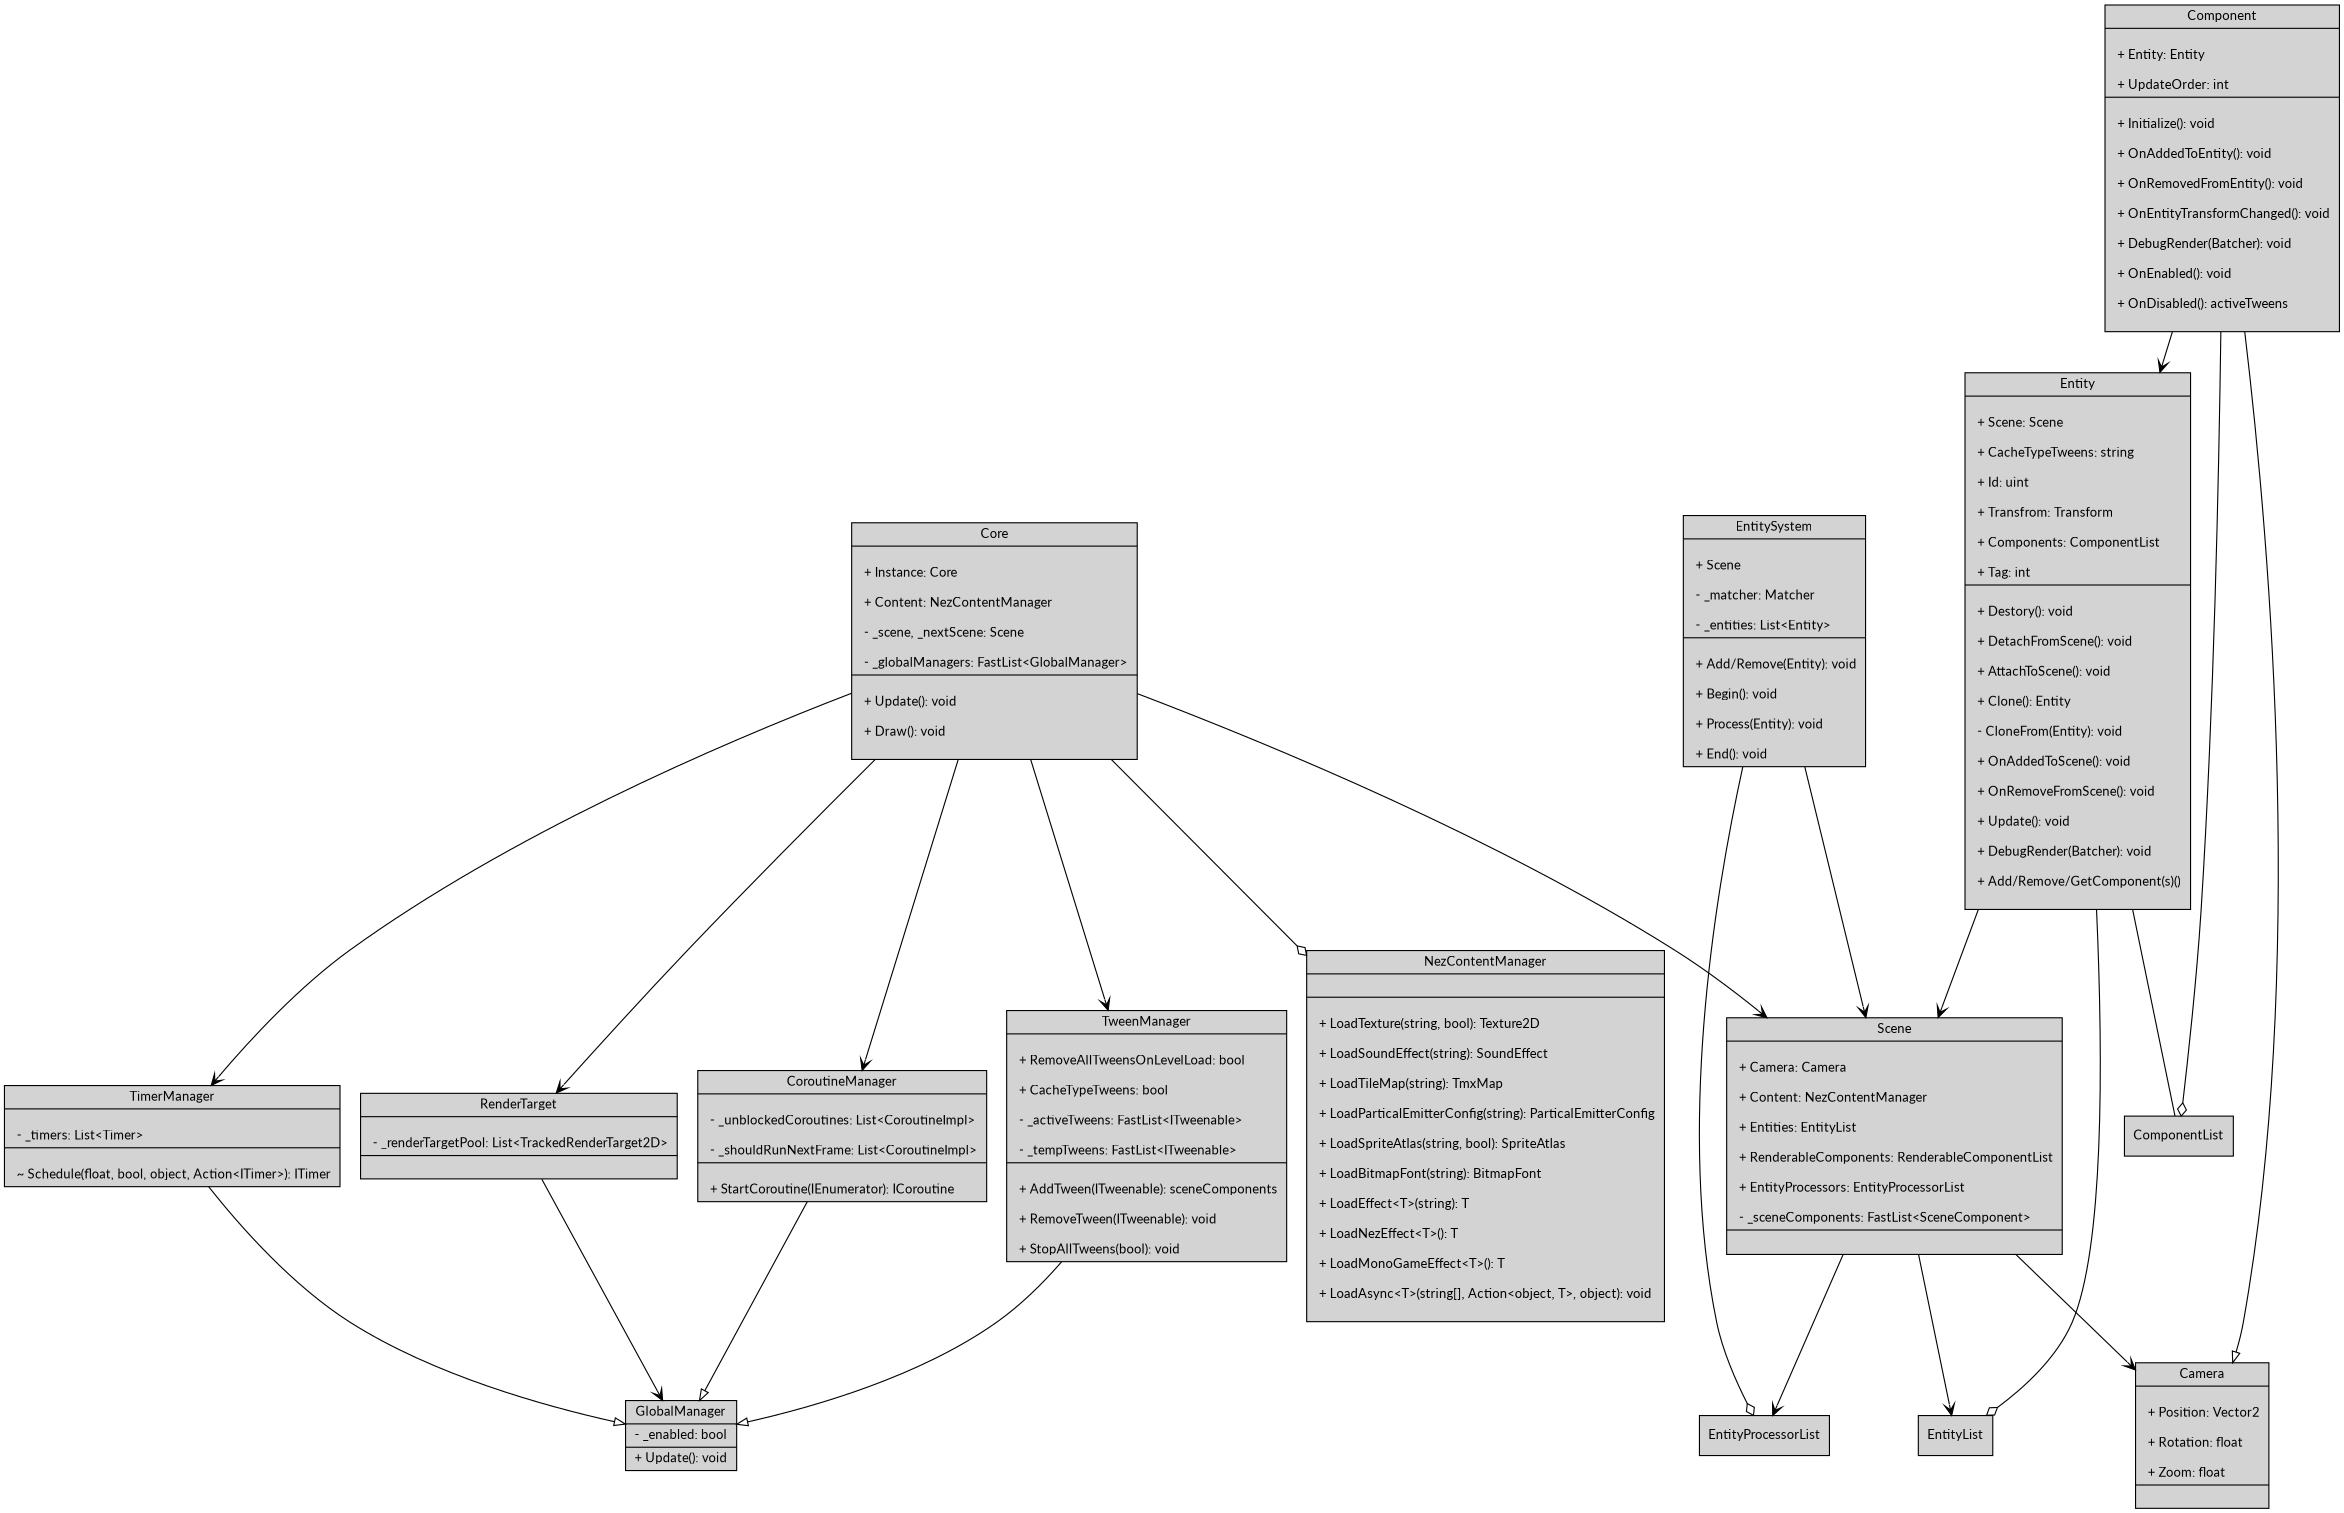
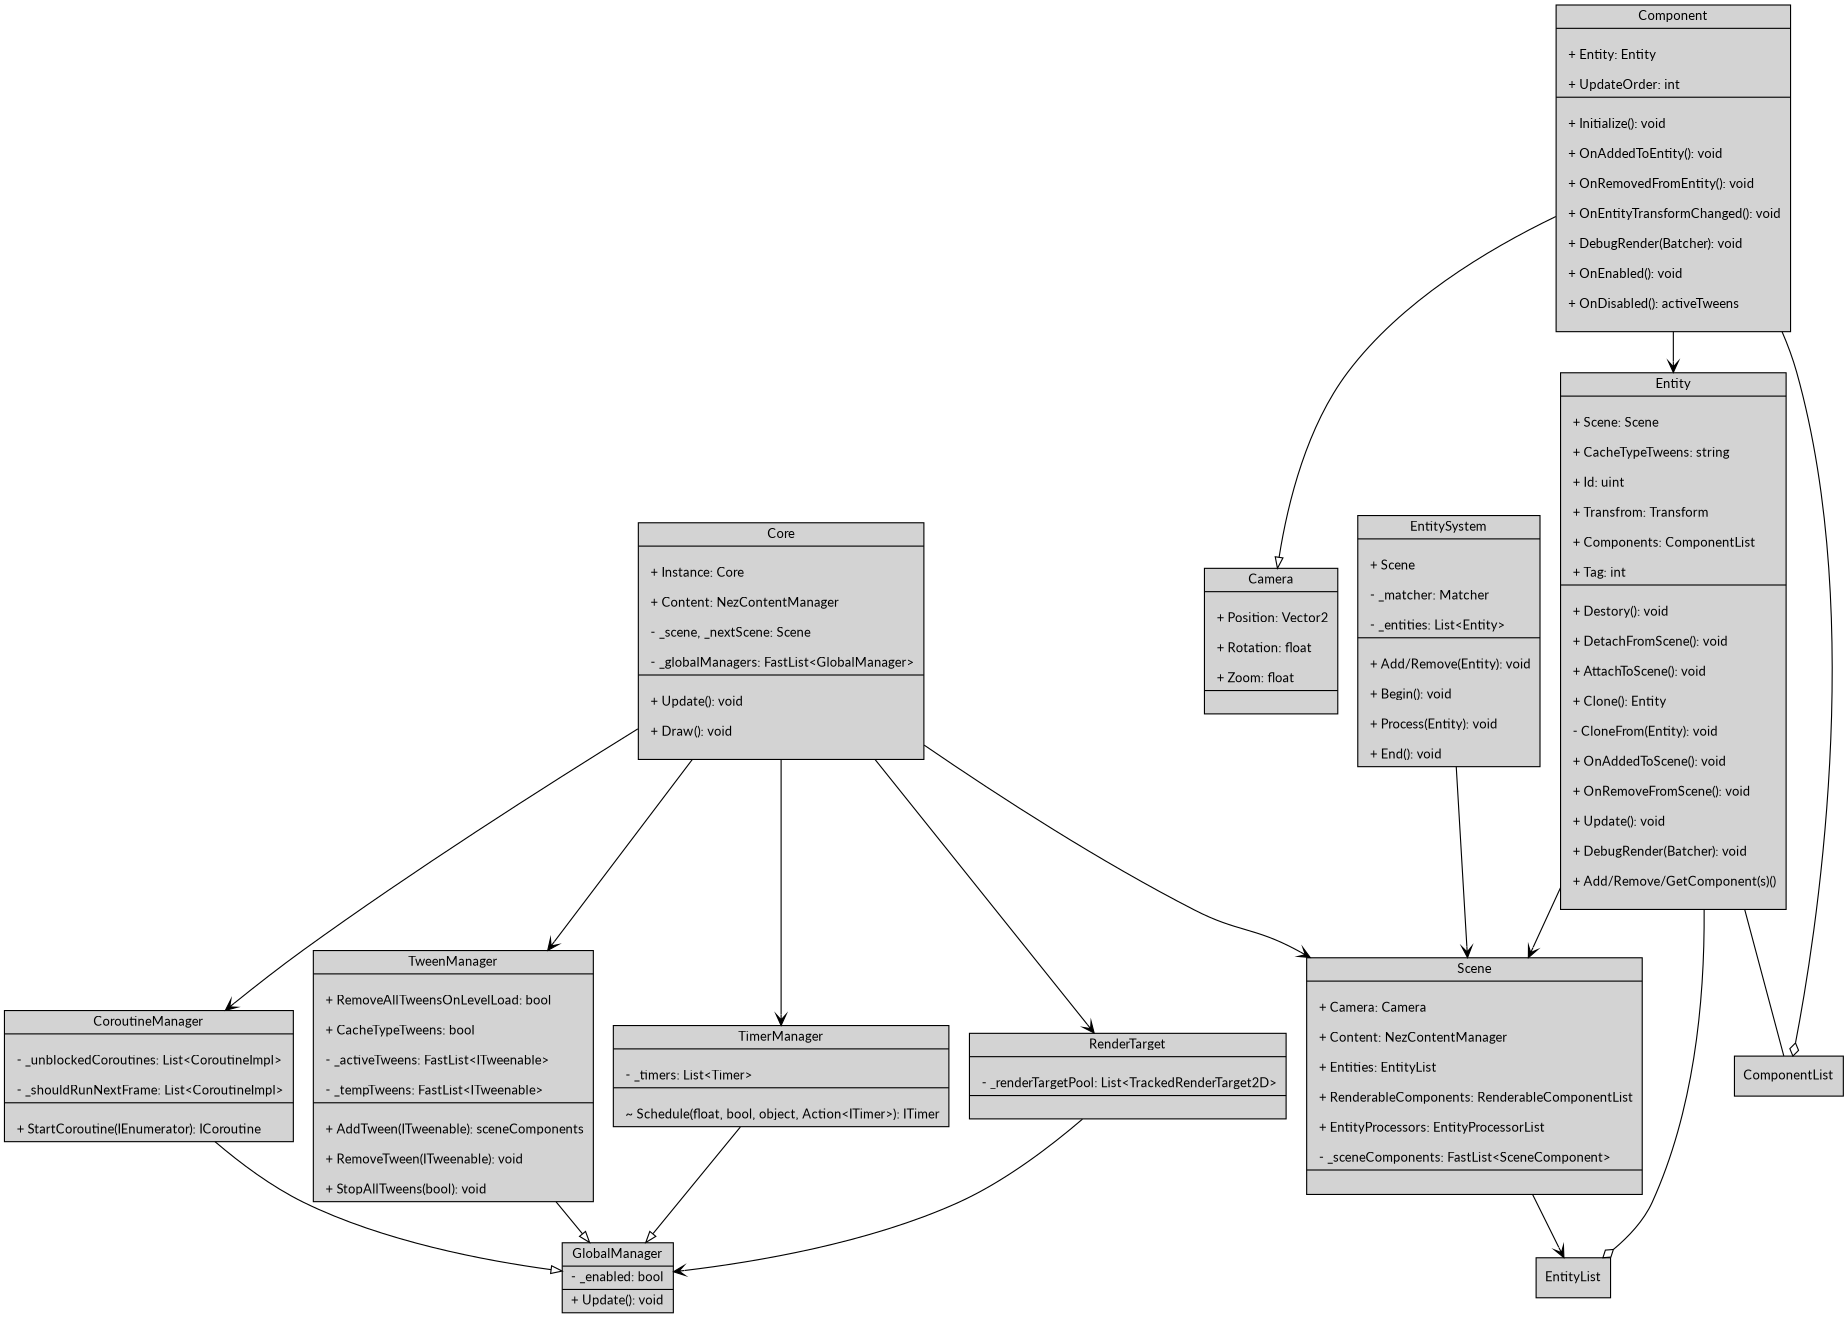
  digraph {
    fontname=Lato
    node [fontname=Lato fontsize=12 shape=record style=filled]
    edge [arrowhead=vee fontname=Lato]
    n1 [label="{Core|\n    + Instance: Core\l\n    + Content: NezContentManager\l\n    - _scene, _nextScene: Scene\l\n    - _globalManagers: FastList\<GlobalManager\>\l|\n    + Update(): void\l\n    + Draw(): void\l\n    }"]
    n2 [label="{CoroutineManager|\n    - _unblockedCoroutines: List\<CoroutineImpl\>\l\n    - _shouldRunNextFrame: List\<CoroutineImpl\>\l|\n    + StartCoroutine(IEnumerator): ICoroutine\l}"]
    n3 [label="{TweenManager|\n    + RemoveAllTweensOnLevelLoad: bool\l\n    + CacheTypeTweens: bool\l\n    - _activeTweens: FastList\<ITweenable\>\l\n    - _tempTweens: FastList\<ITweenable\>\l|\n    + AddTween(ITweenable): sceneComponents\l\n    + RemoveTween(ITweenable): void\l\n    + StopAllTweens(bool): void\l}"]
    n4 [label="{TimerManager|\n    - _timers: List\<Timer\>\l|\n    ~ Schedule(float, bool, object, Action\<ITimer\>): ITimer\l}"]
    n5 [label="{RenderTarget|\n    - _renderTargetPool: List\<TrackedRenderTarget2D\>\l|}"]
    n6 [label="{Scene|\n    + Camera: Camera\l\n    + Content: NezContentManager\l\n    + Entities: EntityList\l\n    + RenderableComponents: RenderableComponentList\l\n    + EntityProcessors: EntityProcessorList\l\n    - _sceneComponents: FastList\<SceneComponent\>\l|\n    }"]
-   n7 [label="{NezContentManager||\n    + LoadTexture(string, bool): Texture2D\l\n    + LoadSoundEffect(string): SoundEffect\l\n    + LoadTileMap(string): TmxMap\l\n    + LoadParticalEmitterConfig(string): ParticalEmitterConfig\l\n    + LoadSpriteAtlas(string, bool): SpriteAtlas\l\n    + LoadBitmapFont(string): BitmapFont\l\n    + LoadEffect\<T\>(string): T\l\n    + LoadNezEffect\<T\>(): T\l\n    + LoadMonoGameEffect\<T\>(): T\l\n    + LoadAsync\<T\>(string[], Action\<object, T\>, object): void\l\n    }"]
    n8 [label="{GlobalManager|- _enabled: bool\l|+ Update(): void\l}"]
    n9 [label="{Camera|\n    + Position: Vector2\l\n    + Rotation: float\l\n    + Zoom: float\l|}"]
    EntityList
-   EntityProcessorList
    n12 [label="{Component|\n    + Entity: Entity\l\n    + UpdateOrder: int\l|\n    + Initialize(): void\l\n    + OnAddedToEntity(): void\l\n    + OnRemovedFromEntity(): void\l\n    + OnEntityTransformChanged(): void\l\n    + DebugRender(Batcher): void\l\n    + OnEnabled(): void\l\n    + OnDisabled(): activeTweens\l\n    }"]
    n13 [label="{Entity|\n    + Scene: Scene\l\n    + CacheTypeTweens: string\l\n    + Id: uint\l\n    + Transfrom: Transform\l\n    + Components: ComponentList\l\n    + Tag: int\l|\n    + Destory(): void\l\n    + DetachFromScene(): void\l\n    + AttachToScene(): void\l\n    + Clone(): Entity\l\n    - CloneFrom(Entity): void\l\n    + OnAddedToScene(): void\l\n    + OnRemoveFromScene(): void\l\n    + Update(): void\l\n    + DebugRender(Batcher): void\l\n    + Add/Remove/GetComponent(s)()\l\n    }"]
    ComponentList
    n15 [label="{EntitySystem|\n    + Scene\l\n    - _matcher: Matcher\l\n    - _entities: List\<Entity\>\l|\n    + Add/Remove(Entity): void\l\n    + Begin(): void\l\n    + Process(Entity): void\l\n    + End(): void\l}"]
    n1 -> n2
    n1 -> n3
    n1 -> n4
    n1 -> n5
    n1 -> n6
-   n1 -> n7 [arrowhead=odiamond]
    n2 -> n8 [arrowhead=onormal]
    n3 -> n8 [arrowhead=onormal]
    n4 -> n8 [arrowhead=onormal]
    n5 -> n8
-   n6 -> n9
    n6 -> EntityList
-   n6 -> EntityProcessorList
    n12 -> n9 [arrowhead=onormal]
    n12 -> n13
    n12 -> ComponentList [arrowhead=odiamond]
    n13 -> n6
    n13 -> EntityList [arrowhead=odiamond]
    n13 -> ComponentList [arrowhead=none]
    n15 -> n6
-   n15 -> EntityProcessorList [arrowhead=odiamond]
  }
